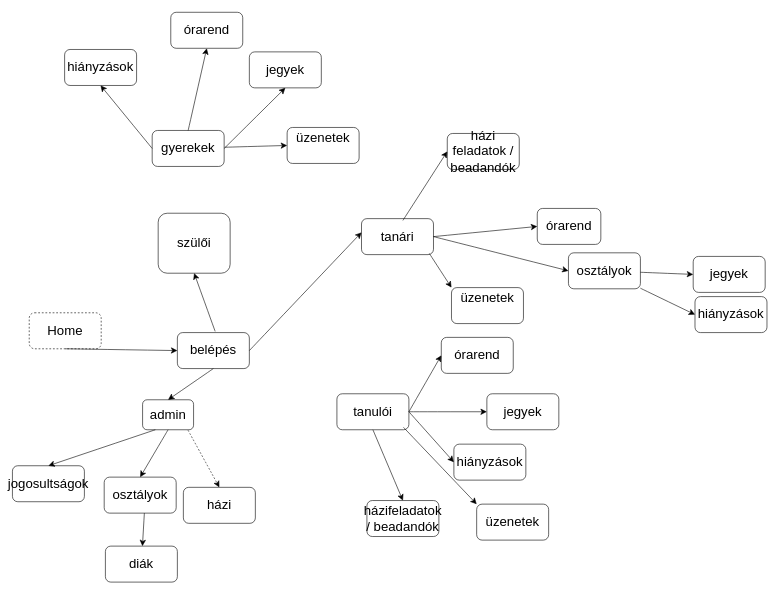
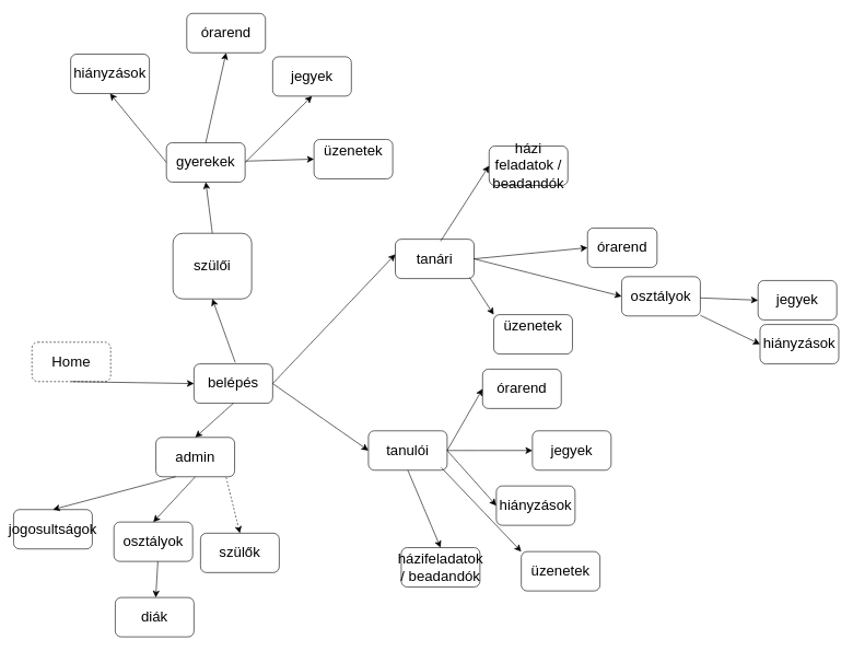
  <mxCell id="0" />
  <mxCell id="1" parent="0" />
  <mxCell id="2" value="Home" style="rounded=1;whiteSpace=wrap;html=1;fontSize=22;dashed=1;" parent="1" vertex="1"><mxGeometry x="48" y="521" width="120" height="60" as="geometry" /></mxCell>
  <mxCell id="3" value="belépés" style="rounded=1;whiteSpace=wrap;html=1;fontSize=22;" parent="1" vertex="1"><mxGeometry x="295" y="554" width="120" height="60" as="geometry" /></mxCell>
  <mxCell id="4" value="szülői" style="rounded=1;whiteSpace=wrap;html=1;fontSize=22;" parent="1" vertex="1"><mxGeometry x="263" y="355" width="120" height="100" as="geometry" /></mxCell>
  <mxCell id="5" value="tanári" style="rounded=1;whiteSpace=wrap;html=1;fontSize=22;" parent="1" vertex="1"><mxGeometry x="602" y="364" width="120" height="60" as="geometry" /></mxCell>
  <mxCell id="6" value="tanulói" style="rounded=1;whiteSpace=wrap;html=1;fontSize=22;" parent="1" vertex="1"><mxGeometry x="561" y="656" width="120" height="60" as="geometry" /></mxCell>
- <mxCell id="7" value="admin" style="rounded=1;whiteSpace=wrap;html=1;fontSize=22;" parent="1" vertex="1"><mxGeometry x="237" y="666" width="85" height="50" as="geometry" /></mxCell>
+ <mxCell id="7" value="admin" style="rounded=1;whiteSpace=wrap;html=1;fontSize=22;" parent="1" vertex="1"><mxGeometry x="237" y="666" width="120" height="60" as="geometry" /></mxCell>
  <mxCell id="8" value="" style="endArrow=classic;html=1;rounded=0;fontSize=22;startSize=8;endSize=8;curved=1;entryX=0;entryY=0.5;entryDx=0;entryDy=0;exitX=0.5;exitY=1;exitDx=0;exitDy=0;" parent="1" source="2" target="3" edge="1"><mxGeometry relative="1" as="geometry"><mxPoint x="308" y="470.5" as="sourcePoint" /><mxPoint x="382" y="474" as="targetPoint" /></mxGeometry></mxCell>
  <mxCell id="9" value="" style="endArrow=classic;html=1;rounded=0;fontSize=22;startSize=8;endSize=8;curved=1;entryX=0.5;entryY=1;entryDx=0;entryDy=0;" parent="1" target="4" edge="1"><mxGeometry width="50" height="50" relative="1" as="geometry"><mxPoint x="358" y="552" as="sourcePoint" /><mxPoint x="529" y="597" as="targetPoint" /></mxGeometry></mxCell>
  <mxCell id="10" value="" style="endArrow=classic;html=1;rounded=0;fontSize=22;startSize=8;endSize=8;curved=1;entryX=0;entryY=0.383;entryDx=0;entryDy=0;entryPerimeter=0;exitX=1;exitY=0.5;exitDx=0;exitDy=0;" parent="1" source="3" target="5" edge="1"><mxGeometry width="50" height="50" relative="1" as="geometry"><mxPoint x="489" y="657" as="sourcePoint" /><mxPoint x="539" y="607" as="targetPoint" /></mxGeometry></mxCell>
+ <mxCell id="11" value="" style="endArrow=classic;html=1;rounded=0;fontSize=22;startSize=8;endSize=8;curved=1;entryX=0;entryY=0.5;entryDx=0;entryDy=0;exitX=1;exitY=0.5;exitDx=0;exitDy=0;" parent="1" source="3" target="6" edge="1"><mxGeometry width="50" height="50" relative="1" as="geometry"><mxPoint x="500" y="545" as="sourcePoint" /><mxPoint x="550" y="495" as="targetPoint" /></mxGeometry></mxCell>
  <mxCell id="12" value="" style="endArrow=classic;html=1;rounded=0;fontSize=22;startSize=8;endSize=8;curved=1;exitX=0.5;exitY=1;exitDx=0;exitDy=0;entryX=0.5;entryY=0;entryDx=0;entryDy=0;" parent="1" source="3" target="7" edge="1"><mxGeometry width="50" height="50" relative="1" as="geometry"><mxPoint x="506" y="484" as="sourcePoint" /><mxPoint x="389" y="787" as="targetPoint" /></mxGeometry></mxCell>
  <mxCell id="13" value="jegyek" style="rounded=1;whiteSpace=wrap;html=1;fontSize=22;" parent="1" vertex="1"><mxGeometry x="811" y="656" width="120" height="60" as="geometry" /></mxCell>
  <mxCell id="14" value="órarend" style="rounded=1;whiteSpace=wrap;html=1;fontSize=22;" parent="1" vertex="1"><mxGeometry x="735" y="562" width="120" height="60" as="geometry" /></mxCell>
  <mxCell id="15" value="hiányzások" style="rounded=1;whiteSpace=wrap;html=1;fontSize=22;" parent="1" vertex="1"><mxGeometry x="756" y="740" width="120" height="60" as="geometry" /></mxCell>
  <mxCell id="16" value="jogosultságok" style="rounded=1;whiteSpace=wrap;html=1;fontSize=22;" parent="1" vertex="1"><mxGeometry x="20" y="776" width="120" height="60" as="geometry" /></mxCell>
  <mxCell id="17" value="" style="endArrow=classic;html=1;rounded=0;fontSize=22;startSize=8;endSize=8;curved=1;exitX=0.25;exitY=1;exitDx=0;exitDy=0;entryX=0.5;entryY=0;entryDx=0;entryDy=0;" parent="1" source="7" target="16" edge="1"><mxGeometry width="50" height="50" relative="1" as="geometry"><mxPoint x="528" y="755" as="sourcePoint" /><mxPoint x="578" y="705" as="targetPoint" /></mxGeometry></mxCell>
  <mxCell id="18" value="" style="endArrow=classic;html=1;rounded=0;fontSize=22;startSize=8;endSize=8;curved=1;exitX=1;exitY=0.5;exitDx=0;exitDy=0;entryX=0;entryY=0.5;entryDx=0;entryDy=0;" parent="1" source="6" target="14" edge="1"><mxGeometry width="50" height="50" relative="1" as="geometry"><mxPoint x="736" y="546" as="sourcePoint" /><mxPoint x="786" y="496" as="targetPoint" /></mxGeometry></mxCell>
  <mxCell id="19" value="" style="endArrow=classic;html=1;rounded=0;fontSize=22;startSize=8;endSize=8;curved=1;entryX=0;entryY=0.5;entryDx=0;entryDy=0;exitX=1;exitY=0.5;exitDx=0;exitDy=0;" parent="1" source="6" target="13" edge="1"><mxGeometry width="50" height="50" relative="1" as="geometry"><mxPoint x="717" y="534" as="sourcePoint" /><mxPoint x="801" y="565" as="targetPoint" /></mxGeometry></mxCell>
  <mxCell id="20" value="" style="endArrow=classic;html=1;rounded=0;fontSize=22;startSize=8;endSize=8;curved=1;exitX=1;exitY=0.5;exitDx=0;exitDy=0;entryX=0;entryY=0.5;entryDx=0;entryDy=0;" parent="1" source="6" target="15" edge="1"><mxGeometry width="50" height="50" relative="1" as="geometry"><mxPoint x="757" y="659" as="sourcePoint" /><mxPoint x="807" y="609" as="targetPoint" /></mxGeometry></mxCell>
  <mxCell id="21" value="órarend" style="rounded=1;whiteSpace=wrap;html=1;fontSize=22;" parent="1" vertex="1"><mxGeometry x="895" y="347" width="106" height="60" as="geometry" /></mxCell>
  <mxCell id="22" value="" style="endArrow=classic;html=1;rounded=0;fontSize=22;startSize=8;endSize=8;curved=1;exitX=1;exitY=0.5;exitDx=0;exitDy=0;entryX=0;entryY=0.5;entryDx=0;entryDy=0;" parent="1" source="5" target="21" edge="1"><mxGeometry width="50" height="50" relative="1" as="geometry"><mxPoint x="767" y="473" as="sourcePoint" /><mxPoint x="817" y="423" as="targetPoint" /></mxGeometry></mxCell>
  <mxCell id="23" value="házi feladatok / beadandók" style="rounded=1;whiteSpace=wrap;html=1;fontSize=22;" parent="1" vertex="1"><mxGeometry x="745" y="222" width="120" height="60" as="geometry" /></mxCell>
  <mxCell id="24" value="" style="endArrow=classic;html=1;rounded=0;fontSize=22;startSize=8;endSize=8;curved=1;entryX=0;entryY=0.5;entryDx=0;entryDy=0;exitX=0.575;exitY=0.05;exitDx=0;exitDy=0;exitPerimeter=0;" parent="1" source="5" target="23" edge="1"><mxGeometry width="50" height="50" relative="1" as="geometry"><mxPoint x="647" y="399" as="sourcePoint" /><mxPoint x="1327" y="444" as="targetPoint" /></mxGeometry></mxCell>
  <mxCell id="25" value="osztályok" style="rounded=1;whiteSpace=wrap;html=1;fontSize=22;" parent="1" vertex="1"><mxGeometry x="947" y="421" width="120" height="60" as="geometry" /></mxCell>
  <mxCell id="26" value="" style="endArrow=classic;html=1;rounded=0;fontSize=22;startSize=8;endSize=8;curved=1;exitX=1;exitY=0.5;exitDx=0;exitDy=0;entryX=0;entryY=0.5;entryDx=0;entryDy=0;" parent="1" source="5" target="25" edge="1"><mxGeometry width="50" height="50" relative="1" as="geometry"><mxPoint x="779" y="495" as="sourcePoint" /><mxPoint x="829" y="445" as="targetPoint" /></mxGeometry></mxCell>
  <mxCell id="27" value="jegyek" style="rounded=1;whiteSpace=wrap;html=1;fontSize=22;" parent="1" vertex="1"><mxGeometry x="1155" y="427" width="120" height="60" as="geometry" /></mxCell>
  <mxCell id="28" value="hiányzások" style="rounded=1;whiteSpace=wrap;html=1;fontSize=22;" parent="1" vertex="1"><mxGeometry x="1158" y="494" width="120" height="60" as="geometry" /></mxCell>
  <mxCell id="29" value="" style="endArrow=classic;html=1;rounded=0;fontSize=22;startSize=8;endSize=8;curved=1;entryX=0;entryY=0.5;entryDx=0;entryDy=0;" parent="1" source="25" target="27" edge="1"><mxGeometry width="50" height="50" relative="1" as="geometry"><mxPoint x="1067" y="501" as="sourcePoint" /><mxPoint x="1137.711" y="451" as="targetPoint" /></mxGeometry></mxCell>
  <mxCell id="30" value="" style="endArrow=classic;html=1;rounded=0;fontSize=22;startSize=8;endSize=8;curved=1;entryX=0;entryY=0.5;entryDx=0;entryDy=0;" parent="1" source="25" target="28" edge="1"><mxGeometry width="50" height="50" relative="1" as="geometry"><mxPoint x="1079" y="540" as="sourcePoint" /><mxPoint x="1129" y="490" as="targetPoint" /></mxGeometry></mxCell>
  <mxCell id="31" value="házifeladatok / beadandók" style="rounded=1;whiteSpace=wrap;html=1;fontSize=22;" parent="1" vertex="1"><mxGeometry x="611" y="834" width="120" height="60" as="geometry" /></mxCell>
  <mxCell id="32" value="" style="endArrow=classic;html=1;rounded=0;fontSize=22;startSize=8;endSize=8;curved=1;exitX=0.5;exitY=1;exitDx=0;exitDy=0;entryX=0.5;entryY=0;entryDx=0;entryDy=0;" parent="1" source="6" target="31" edge="1"><mxGeometry width="50" height="50" relative="1" as="geometry"><mxPoint x="636" y="825" as="sourcePoint" /><mxPoint x="686" y="775" as="targetPoint" /></mxGeometry></mxCell>
  <mxCell id="33" value="gyerekek" style="rounded=1;whiteSpace=wrap;html=1;fontSize=22;" parent="1" vertex="1"><mxGeometry x="253" y="217" width="120" height="60" as="geometry" /></mxCell>
+ <mxCell id="34" value="" style="endArrow=classic;html=1;rounded=0;fontSize=22;startSize=8;endSize=8;curved=1;entryX=0.5;entryY=1;entryDx=0;entryDy=0;exitX=0.5;exitY=0;exitDx=0;exitDy=0;" parent="1" source="4" target="33" edge="1"><mxGeometry width="50" height="50" relative="1" as="geometry"><mxPoint x="211" y="351" as="sourcePoint" /><mxPoint x="261" y="301" as="targetPoint" /></mxGeometry></mxCell>
  <mxCell id="35" value="órarend" style="rounded=1;whiteSpace=wrap;html=1;fontSize=22;" parent="1" vertex="1"><mxGeometry x="284" y="20" width="120" height="60" as="geometry" /></mxCell>
  <mxCell id="36" value="jegyek" style="rounded=1;whiteSpace=wrap;html=1;fontSize=22;" parent="1" vertex="1"><mxGeometry x="415" y="86" width="120" height="60" as="geometry" /></mxCell>
  <mxCell id="37" value="&lt;font&gt;hiányzások&lt;/font&gt;" style="rounded=1;whiteSpace=wrap;html=1;fontSize=22;" parent="1" vertex="1"><mxGeometry x="107" y="82" width="120" height="60" as="geometry" /></mxCell>
  <mxCell id="38" value="" style="endArrow=classic;html=1;rounded=0;fontSize=22;startSize=8;endSize=8;curved=1;entryX=0.5;entryY=1;entryDx=0;entryDy=0;exitX=0.5;exitY=0;exitDx=0;exitDy=0;" parent="1" source="33" target="35" edge="1"><mxGeometry width="50" height="50" relative="1" as="geometry"><mxPoint x="211" y="245" as="sourcePoint" /><mxPoint x="261" y="195" as="targetPoint" /></mxGeometry></mxCell>
  <mxCell id="39" value="" style="endArrow=classic;html=1;rounded=0;fontSize=22;startSize=8;endSize=8;curved=1;entryX=0.5;entryY=1;entryDx=0;entryDy=0;exitX=0;exitY=0.5;exitDx=0;exitDy=0;" parent="1" source="33" target="37" edge="1"><mxGeometry width="50" height="50" relative="1" as="geometry"><mxPoint x="156" y="296" as="sourcePoint" /><mxPoint x="206" y="246" as="targetPoint" /></mxGeometry></mxCell>
  <mxCell id="40" value="" style="endArrow=classic;html=1;rounded=0;fontSize=22;startSize=8;endSize=8;curved=1;entryX=0.5;entryY=1;entryDx=0;entryDy=0;exitX=1;exitY=0.5;exitDx=0;exitDy=0;" parent="1" source="33" target="36" edge="1"><mxGeometry width="50" height="50" relative="1" as="geometry"><mxPoint x="428" y="255" as="sourcePoint" /><mxPoint x="478" y="205" as="targetPoint" /></mxGeometry></mxCell>
  <mxCell id="41" value="üzenetek" style="rounded=1;whiteSpace=wrap;html=1;fontSize=22;" parent="1" vertex="1"><mxGeometry x="794" y="840" width="120" height="60" as="geometry" /></mxCell>
  <mxCell id="42" value="&#10;&lt;span style=&quot;color: rgb(0, 0, 0); font-family: Helvetica; font-style: normal; font-variant-ligatures: normal; font-variant-caps: normal; font-weight: 400; letter-spacing: normal; orphans: 2; text-align: center; text-indent: 0px; text-transform: none; widows: 2; word-spacing: 0px; -webkit-text-stroke-width: 0px; white-space: normal; background-color: rgb(255, 255, 255); text-decoration-thickness: initial; text-decoration-style: initial; text-decoration-color: initial; float: none; display: inline !important;&quot;&gt;üzenetek&lt;/span&gt;&#10;&#10;" style="rounded=1;whiteSpace=wrap;html=1;fontSize=22;" parent="1" vertex="1"><mxGeometry x="752" y="479" width="120" height="60" as="geometry" /></mxCell>
  <mxCell id="43" value="&#10;&lt;span style=&quot;color: rgb(0, 0, 0); font-family: Helvetica; font-style: normal; font-variant-ligatures: normal; font-variant-caps: normal; font-weight: 400; letter-spacing: normal; orphans: 2; text-align: center; text-indent: 0px; text-transform: none; widows: 2; word-spacing: 0px; -webkit-text-stroke-width: 0px; white-space: normal; background-color: rgb(255, 255, 255); text-decoration-thickness: initial; text-decoration-style: initial; text-decoration-color: initial; float: none; display: inline !important;&quot;&gt;üzenetek&lt;/span&gt;&#10;&#10;" style="rounded=1;whiteSpace=wrap;html=1;fontSize=22;" parent="1" vertex="1"><mxGeometry x="478" y="212" width="120" height="60" as="geometry" /></mxCell>
  <mxCell id="44" value="" style="endArrow=classic;html=1;rounded=0;fontSize=22;startSize=8;endSize=8;curved=1;entryX=0;entryY=0.5;entryDx=0;entryDy=0;" parent="1" target="43" edge="1"><mxGeometry width="50" height="50" relative="1" as="geometry"><mxPoint x="374" y="245" as="sourcePoint" /><mxPoint x="424" y="313" as="targetPoint" /></mxGeometry></mxCell>
  <mxCell id="45" value="" style="endArrow=classic;html=1;rounded=0;fontSize=22;startSize=8;endSize=8;curved=1;exitX=0.925;exitY=0.933;exitDx=0;exitDy=0;exitPerimeter=0;entryX=0;entryY=0;entryDx=0;entryDy=0;" parent="1" source="6" target="41" edge="1"><mxGeometry width="50" height="50" relative="1" as="geometry"><mxPoint x="811" y="995" as="sourcePoint" /><mxPoint x="861" y="945" as="targetPoint" /></mxGeometry></mxCell>
  <mxCell id="46" value="" style="endArrow=classic;html=1;rounded=0;fontSize=22;startSize=8;endSize=8;curved=1;exitX=0.942;exitY=0.967;exitDx=0;exitDy=0;exitPerimeter=0;entryX=0;entryY=0;entryDx=0;entryDy=0;" parent="1" source="5" target="42" edge="1"><mxGeometry width="50" height="50" relative="1" as="geometry"><mxPoint x="823" y="590" as="sourcePoint" /><mxPoint x="873" y="540" as="targetPoint" /></mxGeometry></mxCell>
  <mxCell id="47" value="osztályok" style="rounded=1;whiteSpace=wrap;html=1;fontSize=22;" parent="1" vertex="1"><mxGeometry x="173" y="795" width="120" height="60" as="geometry" /></mxCell>
- <mxCell id="48" value="házi" style="rounded=1;whiteSpace=wrap;html=1;fontSize=22;" parent="1" vertex="1"><mxGeometry x="305" y="812" width="120" height="60" as="geometry" /></mxCell>
+ <mxCell id="48" value="szülők" style="rounded=1;whiteSpace=wrap;html=1;fontSize=22;" parent="1" vertex="1"><mxGeometry x="305" y="812" width="120" height="60" as="geometry" /></mxCell>
  <mxCell id="49" value="" style="endArrow=classic;html=1;rounded=0;fontSize=22;startSize=8;endSize=8;curved=1;exitX=0.5;exitY=1;exitDx=0;exitDy=0;entryX=0.5;entryY=0;entryDx=0;entryDy=0;" parent="1" source="7" target="47" edge="1"><mxGeometry width="50" height="50" relative="1" as="geometry"><mxPoint x="254" y="800" as="sourcePoint" /><mxPoint y="750" as="targetPoint" x="304" /></mxGeometry></mxCell>
  <mxCell id="50" value="" style="endArrow=classic;html=1;rounded=0;fontSize=22;startSize=8;endSize=8;curved=1;exitX=0.892;exitY=1.017;exitDx=0;exitDy=0;exitPerimeter=0;entryX=0.5;entryY=0;entryDx=0;entryDy=0;dashed=1;" parent="1" source="7" target="48" edge="1"><mxGeometry width="50" height="50" relative="1" as="geometry"><mxPoint x="351" y="760" as="sourcePoint" /><mxPoint x="394" y="795" as="targetPoint" /></mxGeometry></mxCell>
  <mxCell id="51" value="diák" style="rounded=1;whiteSpace=wrap;html=1;fontSize=22;" parent="1" vertex="1"><mxGeometry x="175" y="910" width="120" height="60" as="geometry" /></mxCell>
  <mxCell id="52" value="" style="endArrow=classic;html=1;rounded=0;fontSize=22;startSize=8;endSize=8;curved=1;exitX=0.558;exitY=1;exitDx=0;exitDy=0;exitPerimeter=0;" parent="1" source="47" target="51" edge="1"><mxGeometry width="50" height="50" relative="1" as="geometry"><mxPoint x="134" y="960" as="sourcePoint" /><mxPoint x="184" y="910" as="targetPoint" /></mxGeometry></mxCell>
